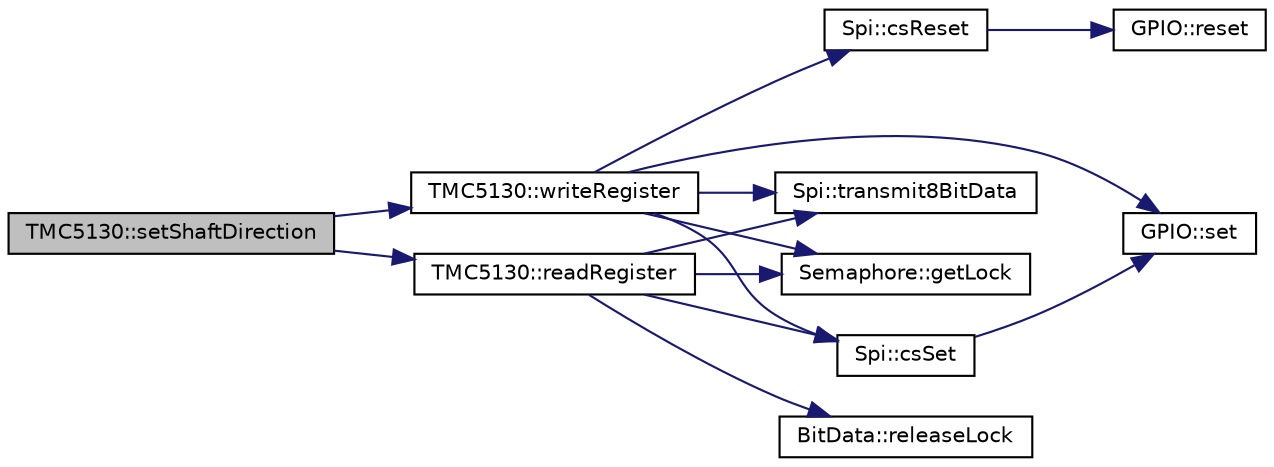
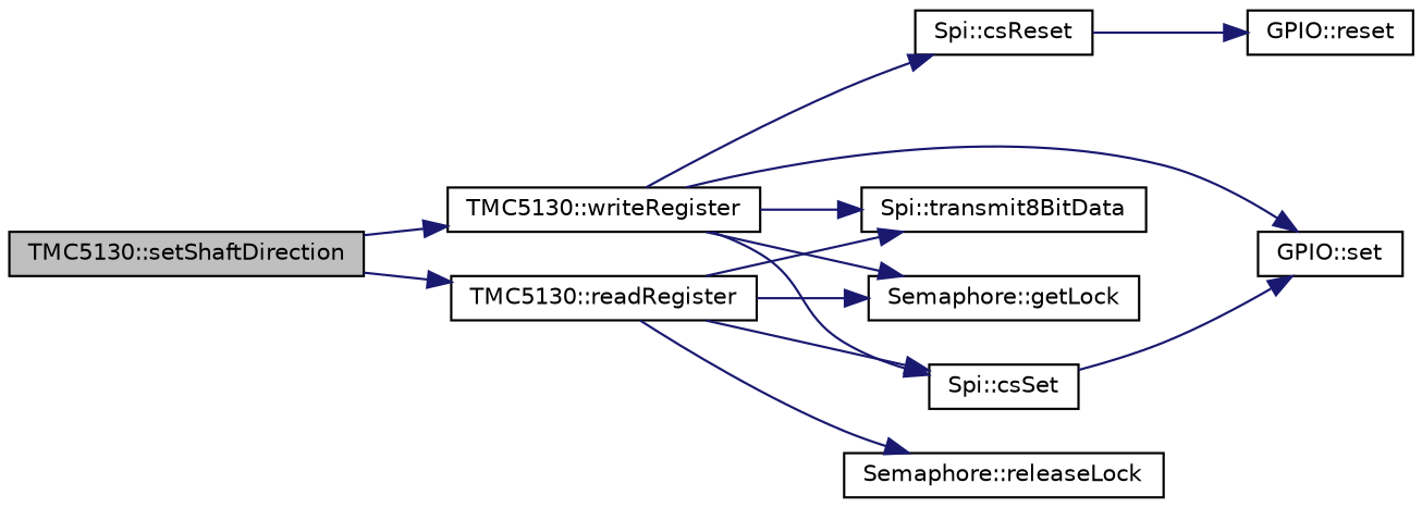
  digraph {
    rankdir=LR
    node [color=black fillcolor=white fontname=Helvetica fontsize=10 shape=record style=filled]
    edge [color=midnightblue fontname=Helvetica fontsize=10 labelfontname=Helvetica labelfontsize=10 style=solid]
    n1 [fillcolor=grey75 fontcolor=black height=0.2 label="TMC5130::setShaftDirection" width=0.4]
    n2 [height=0.2 label="TMC5130::readRegister" width=0.4]
    n3 [height=0.2 label="TMC5130::writeRegister" width=0.4]
    n4 [height=0.2 label="Spi::csSet" width=0.4]
    n5 [height=0.2 label="Semaphore::getLock" width=0.4]
-   n6 [height=0.2 label="BitData::releaseLock" width=0.4]
+   n6 [height=0.2 label="Semaphore::releaseLock" width=0.4]
    n7 [height=0.2 label="Spi::transmit8BitData" width=0.4]
    n8 [height=0.2 label="Spi::csReset" width=0.4]
    n9 [height=0.2 label="GPIO::set" width=0.4]
    n10 [height=0.2 label="GPIO::reset" width=0.4]
    n1 -> n2
    n1 -> n3
    n2 -> n4
    n2 -> n5
    n2 -> n6
    n2 -> n7
    n3 -> n4
    n3 -> n5
    n3 -> n7
    n3 -> n8
    n3 -> n9
    n4 -> n9
    n8 -> n10
  }
